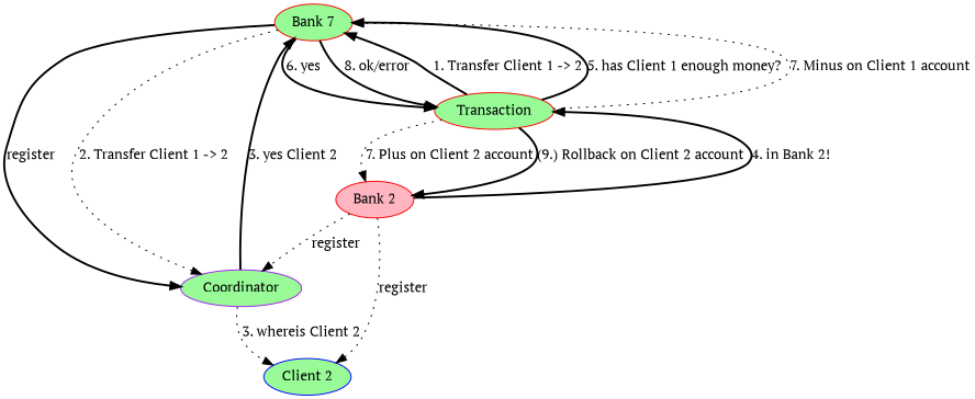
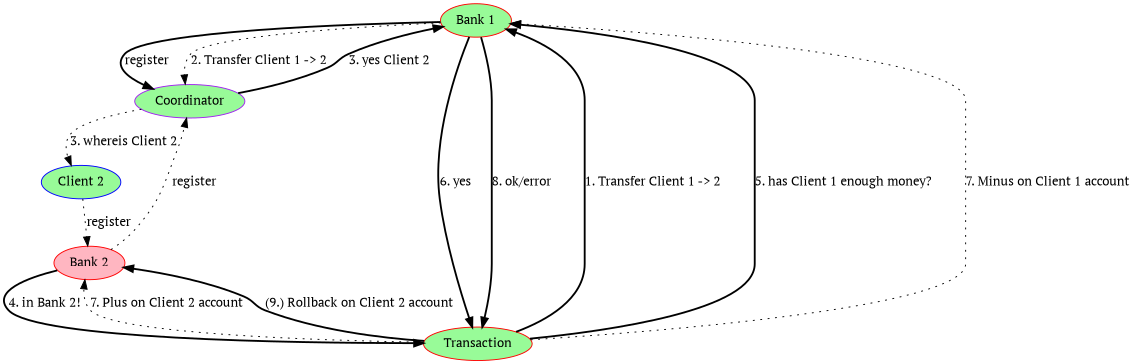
  digraph {
    fontname="PT Serif"
    node [color=red fillcolor=palegreen fontname="PT Serif" style=filled]
    edge [fontname="PT Serif" style=bold]
-   n1 [label="Bank 7"]
+   n1 [label="Bank 1"]
    n2 [color=purple label=Coordinator]
    n3 [label=Transaction]
    n4 [color=blue label="Client 2"]
    n5 [fillcolor=lightpink label="Bank 2"]
    n1 -> n2 [label=register]
    n1 -> n2 [label="2. Transfer Client 1 -> 2" style=dotted]
    n1 -> n3 [label="6. yes"]
    n1 -> n3 [label="8. ok/error"]
    n2 -> n1 [label="3. yes Client 2"]
    n2 -> n4 [label="3. whereis Client 2" style=dotted]
    n3 -> n1 [label="1. Transfer Client 1 -> 2"]
    n3 -> n1 [label="5. has Client 1 enough money?"]
    n3 -> n1 [label="7. Minus on Client 1 account" style=dotted]
    n3 -> n5 [label="7. Plus on Client 2 account" style=dotted]
    n3 -> n5 [label="(9.) Rollback on Client 2 account"]
-   n5 -> n4 [label=register style=dotted]
+   n4 -> n5 [label=register style=dotted]
    n5 -> n2 [label=register style=dotted]
    n5 -> n3 [label="4. in Bank 2!"]
  }
